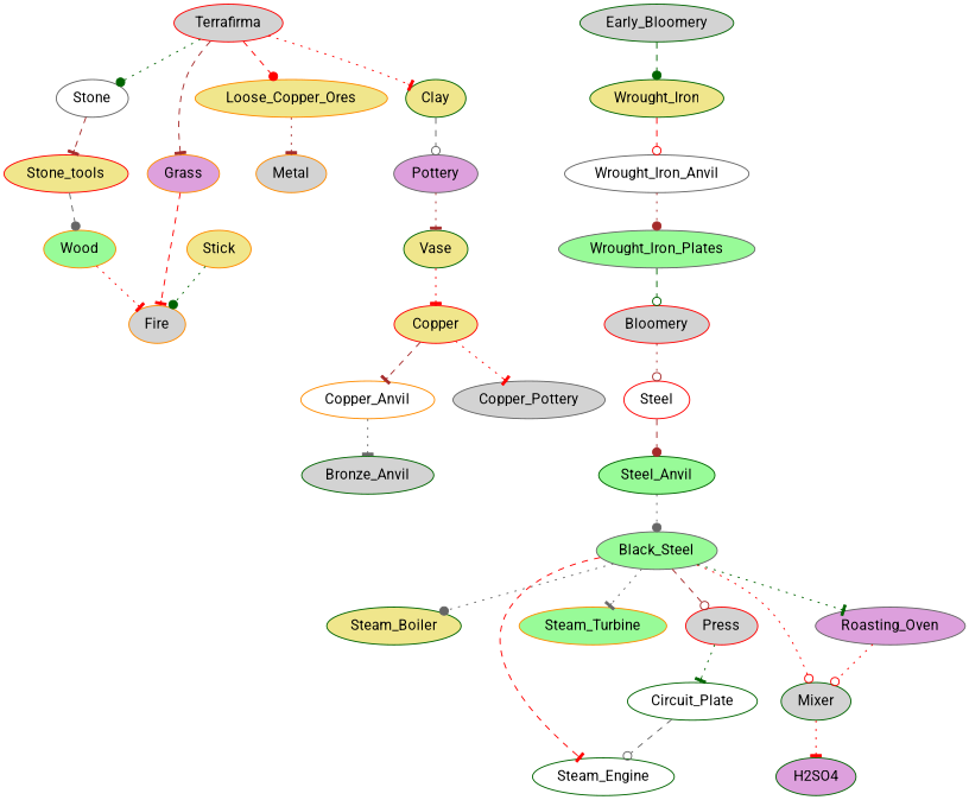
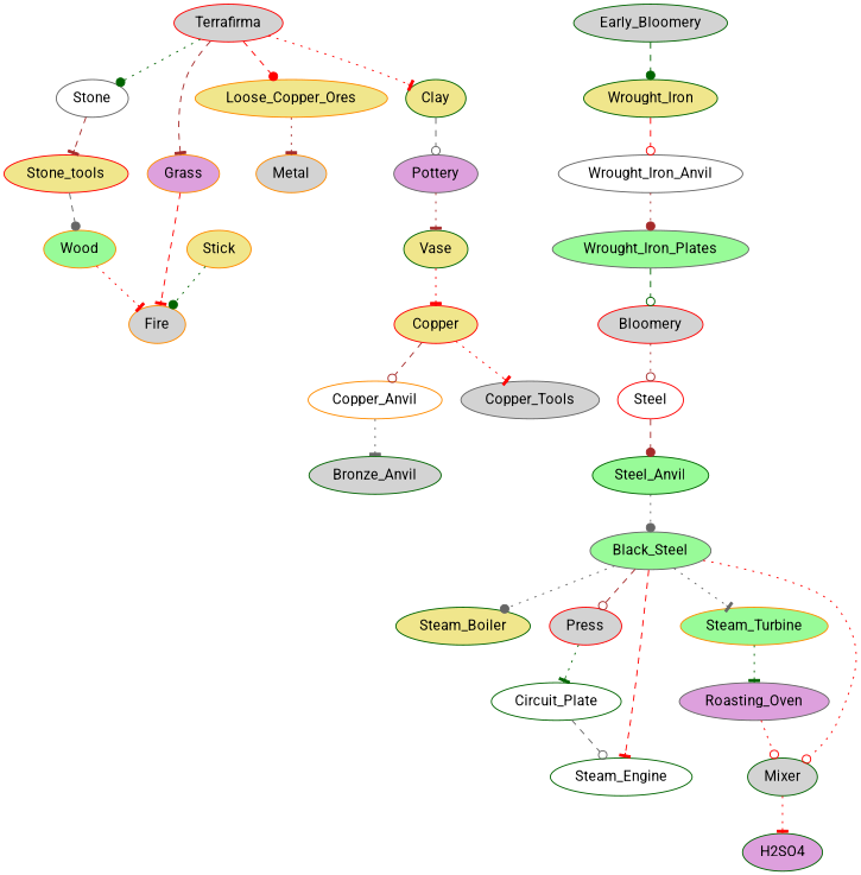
  digraph {
    fontname=Roboto
    node [color=darkgreen fillcolor=lightgrey fontname=Roboto style=filled]
    edge [arrowhead=tee color=red fontname=Roboto style=dotted]
    Terrafirma [color=red]
    Stone [color=gray40 fillcolor=white]
    Grass [color=darkorange fillcolor=plum]
    Loose_Copper_Ores [color=darkorange fillcolor=khaki]
    Clay [fillcolor=khaki]
    Stone_tools [color=red fillcolor=khaki]
    Fire [color=darkorange]
    Metal [color=darkorange]
    Pottery [color=gray40 fillcolor=plum]
    Wood [color=darkorange fillcolor=palegreen]
    Stick [color=darkorange fillcolor=khaki]
    Vase [fillcolor=khaki]
    Copper [color=red fillcolor=khaki]
    Copper_Anvil [color=darkorange fillcolor=white]
-   Copper_Tools [color=gray40 label=Copper_Pottery]
+   Copper_Tools [color=gray40]
    Bronze_Anvil
    Wrought_Iron [fillcolor=khaki]
    Early_Bloomery
    Wrought_Iron_Anvil [color=gray40 fillcolor=white]
    Wrought_Iron_Plates [color=gray40 fillcolor=palegreen]
    Bloomery [color=red]
    Steel [color=red fillcolor=white]
    Steel_Anvil [fillcolor=palegreen]
    Black_Steel [color=gray40 fillcolor=palegreen]
    Steam_Boiler [fillcolor=khaki]
    Steam_Engine [fillcolor=white]
    Steam_Turbine [color=darkorange fillcolor=palegreen]
    Press [color=red]
    Mixer
    Roasting_Oven [color=gray40 fillcolor=plum]
    Circuit_Plate [fillcolor=white]
    H2SO4 [fillcolor=plum]
    Terrafirma -> Stone [arrowhead=dot color=darkgreen]
    Terrafirma -> Grass [color=brown style=dashed]
    Terrafirma -> Loose_Copper_Ores [arrowhead=dot style=dashed]
    Terrafirma -> Clay
    Stone -> Stone_tools [color=brown style=dashed]
    Grass -> Fire [style=dashed]
    Loose_Copper_Ores -> Metal [color=brown]
    Clay -> Pottery [arrowhead=odot color=gray40 style=dashed]
    Stone_tools -> Wood [arrowhead=dot color=gray40 style=dashed]
    Pottery -> Vase [color=brown]
    Wood -> Fire
    Stick -> Fire [arrowhead=dot color=darkgreen]
    Vase -> Copper
-   Copper -> Copper_Anvil [color=brown style=dashed]
+   Copper -> Copper_Anvil [arrowhead=odot color=brown style=dashed]
    Copper -> Copper_Tools
    Copper_Anvil -> Bronze_Anvil [color=gray40]
    Wrought_Iron -> Wrought_Iron_Anvil [arrowhead=odot style=dashed]
    Early_Bloomery -> Wrought_Iron [arrowhead=dot color=darkgreen style=dashed]
    Wrought_Iron_Anvil -> Wrought_Iron_Plates [arrowhead=dot color=brown]
    Wrought_Iron_Plates -> Bloomery [arrowhead=odot color=darkgreen style=dashed]
    Bloomery -> Steel [arrowhead=odot color=brown]
    Steel -> Steel_Anvil [arrowhead=dot color=brown style=dashed]
    Steel_Anvil -> Black_Steel [arrowhead=dot color=gray40]
    Black_Steel -> Steam_Boiler [arrowhead=dot color=gray40]
    Black_Steel -> Steam_Engine [style=dashed]
    Black_Steel -> Steam_Turbine [color=gray40]
    Black_Steel -> Press [arrowhead=odot color=brown style=dashed]
    Black_Steel -> Mixer [arrowhead=odot]
-   Black_Steel -> Roasting_Oven [color=darkgreen]
+   Steam_Turbine -> Roasting_Oven [color=darkgreen]
    Press -> Circuit_Plate [color=darkgreen]
    Mixer -> H2SO4
    Roasting_Oven -> Mixer [arrowhead=odot]
    Circuit_Plate -> Steam_Engine [arrowhead=odot color=gray40 style=dashed]
  }
